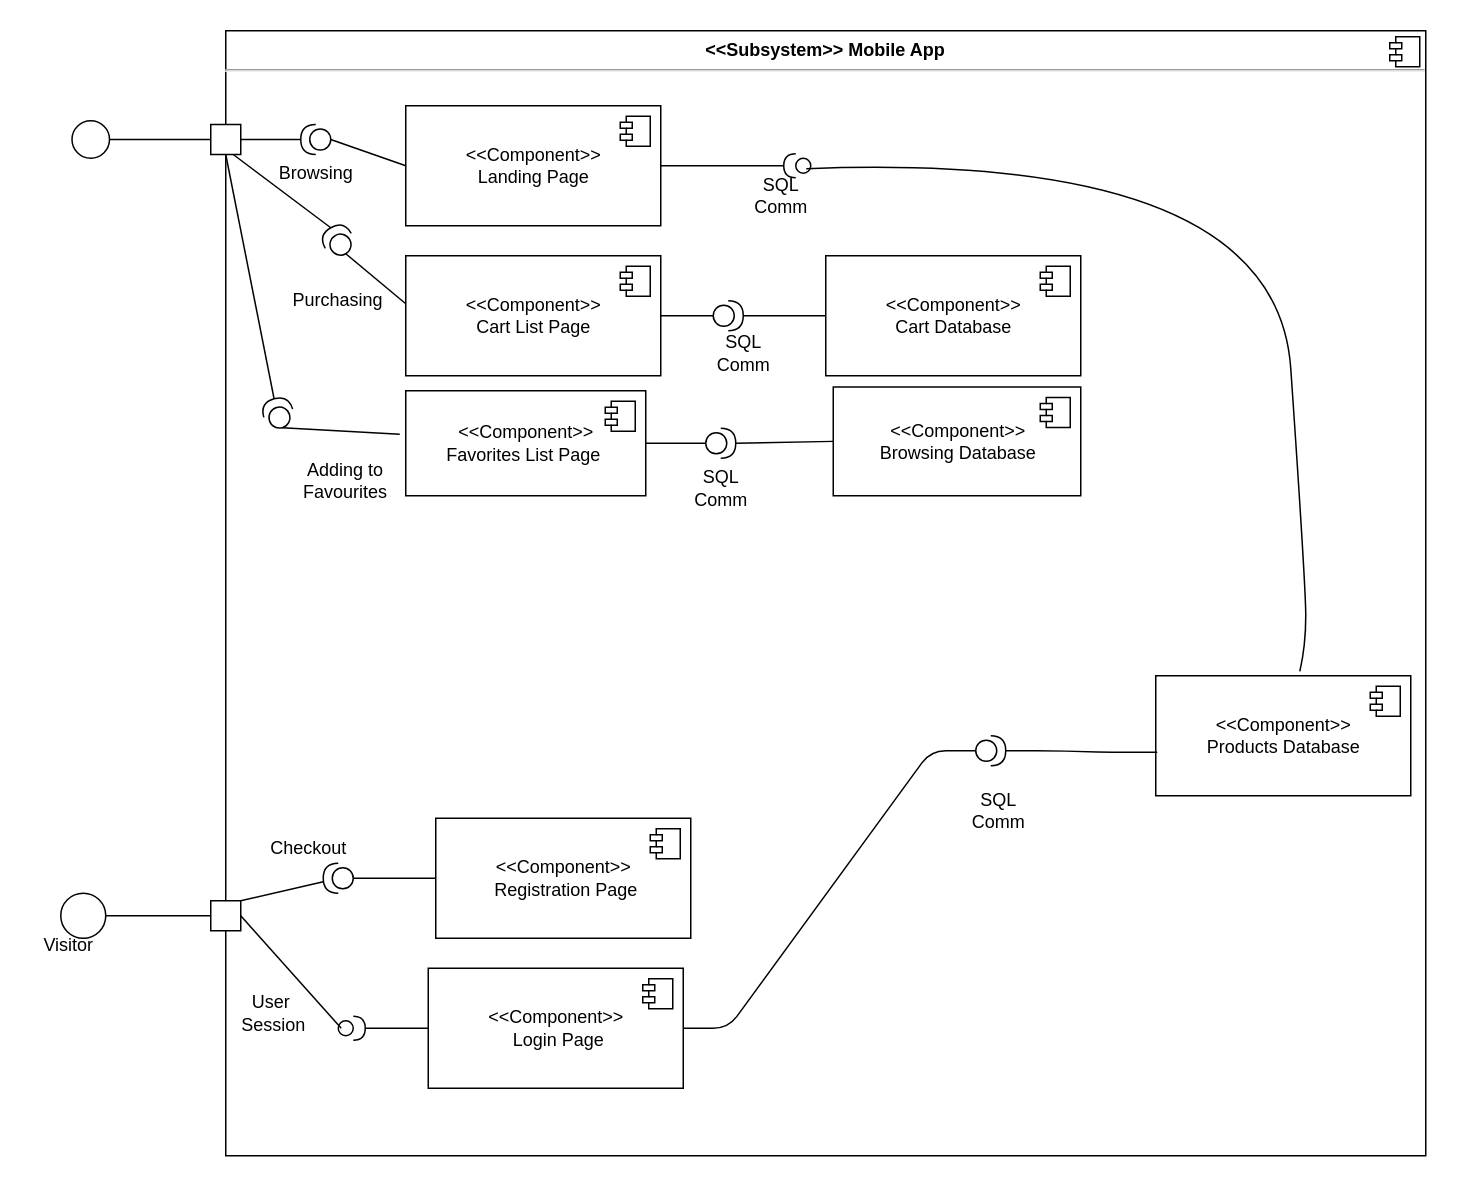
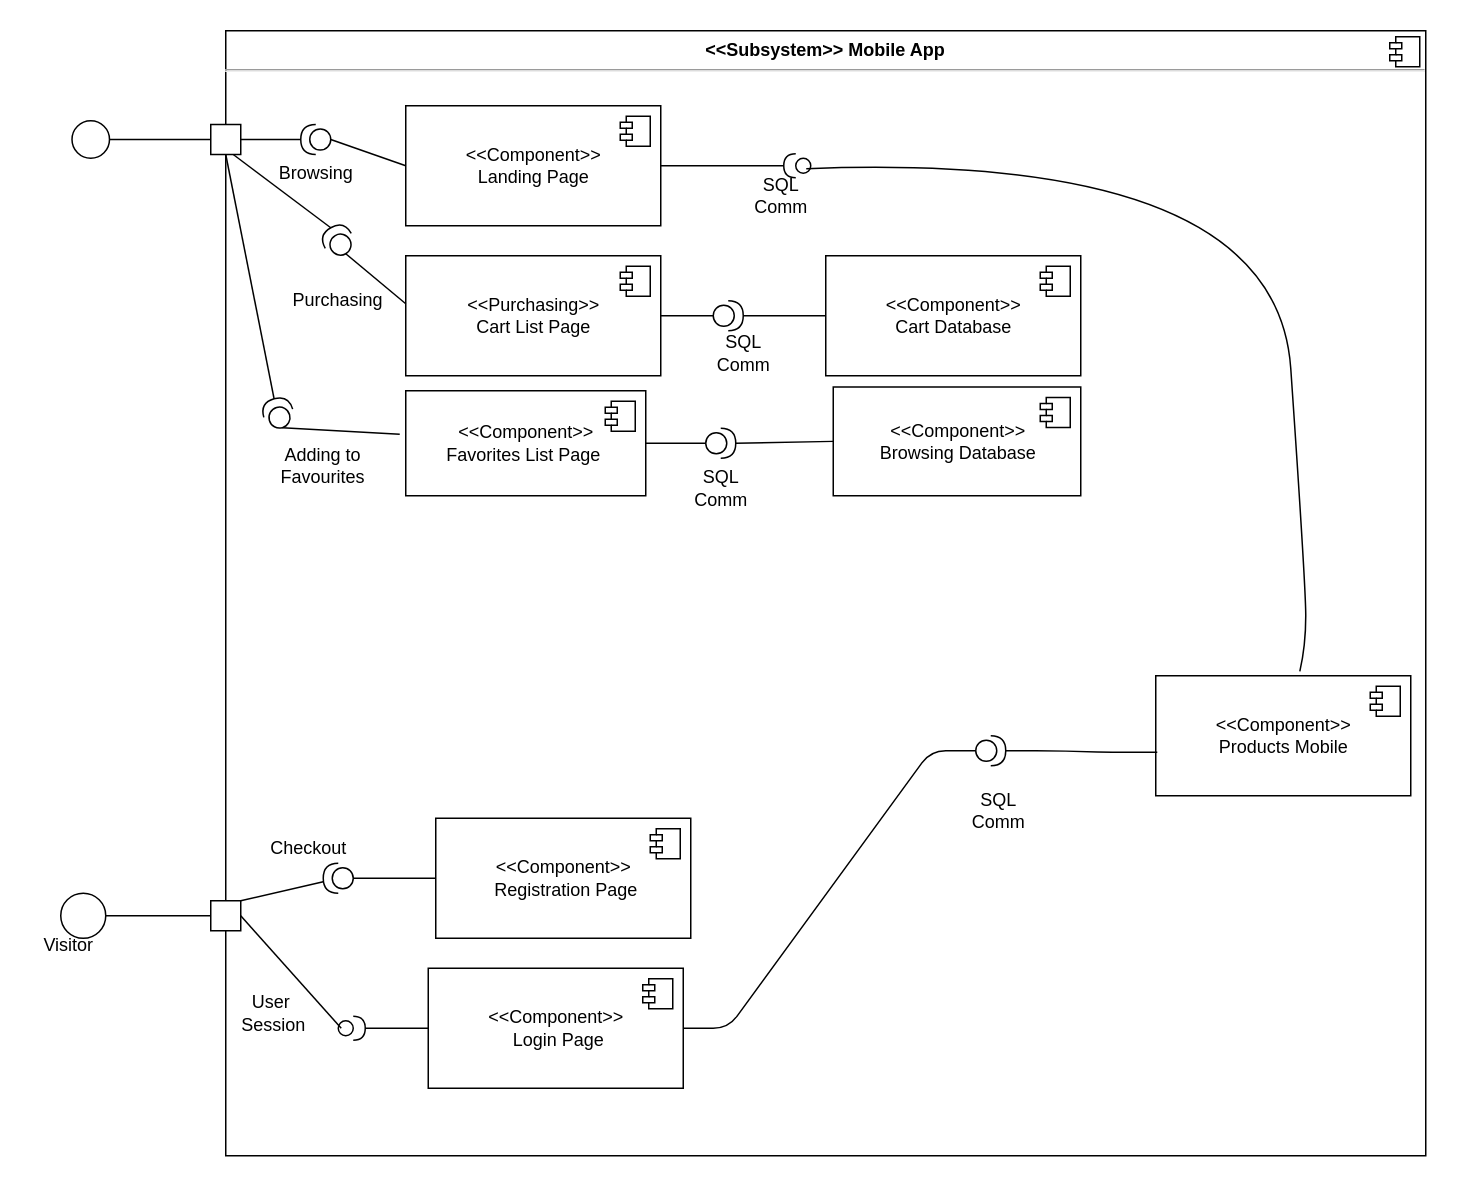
  <mxCell id="0" />
  <mxCell id="1" parent="0" />
  <mxCell id="2" value="&lt;p style=&quot;margin: 0px ; margin-top: 6px ; text-align: center&quot;&gt;&lt;b&gt;&amp;lt;&amp;lt;Subsystem&amp;gt;&amp;gt; Mobile App&lt;/b&gt;&lt;/p&gt;&lt;hr&gt;&lt;p style=&quot;margin: 0px ; margin-left: 8px&quot;&gt;&lt;br&gt;&lt;/p&gt;" style="align=left;overflow=fill;html=1;dropTarget=0;" parent="1" vertex="1"><mxGeometry x="150" y="20" width="800" height="750" as="geometry" /></mxCell>
  <mxCell id="3" value="" style="shape=component;jettyWidth=8;jettyHeight=4;" parent="2" vertex="1"><mxGeometry x="1" width="20" height="20" relative="1" as="geometry"><mxPoint x="-24" y="4" as="offset" /></mxGeometry></mxCell>
  <mxCell id="4" value="" style="ellipse;whiteSpace=wrap;html=1;fontFamily=Helvetica;fontSize=12;fontColor=#000000;align=center;strokeColor=#000000;fillColor=#ffffff;points=[];aspect=fixed;resizable=0;" parent="1" vertex="1"><mxGeometry x="530" y="105" width="10" height="10" as="geometry" /></mxCell>
  <mxCell id="5" value="&amp;lt;&amp;lt;Component&amp;gt;&amp;gt;&lt;br&gt;Landing Page" style="html=1;dropTarget=0;" parent="1" vertex="1"><mxGeometry x="270" y="70" width="170" height="80" as="geometry" /></mxCell>
  <mxCell id="6" value="" style="shape=module;jettyWidth=8;jettyHeight=4;" parent="5" vertex="1"><mxGeometry x="1" width="20" height="20" relative="1" as="geometry"><mxPoint x="-27" y="7" as="offset" /></mxGeometry></mxCell>
- <mxCell id="7" value="&amp;lt;&amp;lt;Component&amp;gt;&amp;gt;&lt;br&gt;Products Database" style="html=1;dropTarget=0;" parent="1" vertex="1"><mxGeometry x="770" y="450" width="170" height="80" as="geometry" /></mxCell>
+ <mxCell id="7" value="&amp;lt;&amp;lt;Component&amp;gt;&amp;gt;&lt;br&gt;Products Mobile" style="html=1;dropTarget=0;" parent="1" vertex="1"><mxGeometry x="770" y="450" width="170" height="80" as="geometry" /></mxCell>
  <mxCell id="8" value="" style="shape=module;jettyWidth=8;jettyHeight=4;" parent="7" vertex="1"><mxGeometry x="1" width="20" height="20" relative="1" as="geometry"><mxPoint x="-27" y="7" as="offset" /></mxGeometry></mxCell>
  <mxCell id="9" value="SQL&lt;br&gt;Comm" style="text;html=1;align=center;verticalAlign=middle;resizable=0;points=[];autosize=1;strokeColor=none;" parent="1" vertex="1"><mxGeometry x="495" y="115" width="50" height="30" as="geometry" /></mxCell>
  <mxCell id="10" value="" style="orthogonalLoop=1;jettySize=auto;html=1;endArrow=halfCircle;endFill=0;endSize=6;strokeWidth=1;exitX=1;exitY=0.5;exitDx=0;exitDy=0;" parent="1" source="5" target="4" edge="1"><mxGeometry relative="1" as="geometry"><mxPoint x="600" y="165" as="sourcePoint" /><mxPoint x="405" y="150" as="targetPoint" /><Array as="points" /></mxGeometry></mxCell>
  <mxCell id="11" value="" style="ellipse;whiteSpace=wrap;html=1;aspect=fixed;" parent="1" vertex="1"><mxGeometry x="47.5" y="80" width="25" height="25" as="geometry" /></mxCell>
  <mxCell id="12" value="" style="endArrow=none;html=1;exitX=1;exitY=0.5;exitDx=0;exitDy=0;entryX=0;entryY=0.5;entryDx=0;entryDy=0;" parent="1" source="11" target="13" edge="1"><mxGeometry width="50" height="50" relative="1" as="geometry"><mxPoint x="60" y="190" as="sourcePoint" /><mxPoint x="110" y="140" as="targetPoint" /></mxGeometry></mxCell>
  <mxCell id="13" value="" style="whiteSpace=wrap;html=1;aspect=fixed;" parent="1" vertex="1"><mxGeometry y="82.5" width="20" height="20" as="geometry" x="140" /></mxCell>
  <mxCell id="14" value="" style="endArrow=none;html=1;exitX=1;exitY=0.5;exitDx=0;exitDy=0;" parent="1" source="13" target="15" edge="1"><mxGeometry width="50" height="50" relative="1" as="geometry"><mxPoint x="105" y="102.5" as="sourcePoint" /><mxPoint x="70" y="160" as="targetPoint" /></mxGeometry></mxCell>
  <mxCell id="15" value="" style="shape=providedRequiredInterface;html=1;verticalLabelPosition=bottom;rotation=-180;" parent="1" vertex="1"><mxGeometry x="200" y="82.5" width="20" height="20" as="geometry" /></mxCell>
  <mxCell id="16" value="" style="endArrow=none;html=1;exitX=0;exitY=0.5;exitDx=0;exitDy=0;entryX=0;entryY=0.5;entryDx=0;entryDy=0;entryPerimeter=0;" parent="1" source="5" target="15" edge="1"><mxGeometry width="50" height="50" relative="1" as="geometry"><mxPoint x="170" y="102.5" as="sourcePoint" /><mxPoint x="220" y="102.5" as="targetPoint" /></mxGeometry></mxCell>
  <mxCell id="17" value="Browsing" style="text;html=1;align=center;verticalAlign=middle;resizable=0;points=[];autosize=1;strokeColor=none;" parent="1" vertex="1"><mxGeometry x="180" y="105" width="60" height="20" as="geometry" /></mxCell>
  <mxCell id="18" value="" style="shape=providedRequiredInterface;html=1;verticalLabelPosition=bottom;rotation=-180;" parent="1" vertex="1"><mxGeometry x="215" y="575" width="20" height="20" as="geometry" /></mxCell>
  <mxCell id="19" value="" style="endArrow=none;html=1;exitX=0;exitY=0.5;exitDx=0;exitDy=0;entryX=0;entryY=0.5;entryDx=0;entryDy=0;entryPerimeter=0;" parent="1" source="20" target="18" edge="1"><mxGeometry width="50" height="50" relative="1" as="geometry"><mxPoint x="260" y="200" as="sourcePoint" /><mxPoint x="200" y="210" as="targetPoint" /></mxGeometry></mxCell>
  <mxCell id="20" value="&amp;lt;&amp;lt;Component&amp;gt;&amp;gt;&lt;br&gt;&amp;nbsp;Registration Page" style="html=1;dropTarget=0;" parent="1" vertex="1"><mxGeometry x="290" y="545" width="170" height="80" as="geometry" /></mxCell>
  <mxCell id="21" value="" style="shape=module;jettyWidth=8;jettyHeight=4;" parent="20" vertex="1"><mxGeometry x="1" width="20" height="20" relative="1" as="geometry"><mxPoint x="-27" y="7" as="offset" /></mxGeometry></mxCell>
  <mxCell id="22" value="Checkout" style="text;html=1;align=center;verticalAlign=middle;resizable=0;points=[];autosize=1;strokeColor=none;" parent="1" vertex="1"><mxGeometry x="170" y="555" width="70" height="20" as="geometry" /></mxCell>
  <mxCell id="23" value="" style="ellipse;whiteSpace=wrap;html=1;aspect=fixed;" parent="1" vertex="1"><mxGeometry x="40" y="595" width="30" height="30" as="geometry" /></mxCell>
  <mxCell id="24" value="" style="endArrow=none;html=1;exitX=1;exitY=0.5;exitDx=0;exitDy=0;" parent="1" source="23" target="25" edge="1"><mxGeometry width="50" height="50" relative="1" as="geometry"><mxPoint x="410" y="500" as="sourcePoint" /><mxPoint x="460" y="450" as="targetPoint" /></mxGeometry></mxCell>
  <mxCell id="25" value="" style="whiteSpace=wrap;html=1;aspect=fixed;" parent="1" vertex="1"><mxGeometry y="600" width="20" height="20" as="geometry" x="140" /></mxCell>
  <mxCell id="26" value="&amp;lt;&amp;lt;Component&amp;gt;&amp;gt;&lt;br&gt;&amp;nbsp;Login Page" style="html=1;dropTarget=0;" parent="1" vertex="1"><mxGeometry x="285" y="645" width="170" height="80" as="geometry" /></mxCell>
  <mxCell id="27" value="" style="shape=module;jettyWidth=8;jettyHeight=4;" parent="26" vertex="1"><mxGeometry x="1" width="20" height="20" relative="1" as="geometry"><mxPoint x="-27" y="7" as="offset" /></mxGeometry></mxCell>
  <mxCell id="28" value="" style="orthogonalLoop=1;jettySize=auto;html=1;endArrow=halfCircle;endFill=0;endSize=6;strokeWidth=1;exitX=0;exitY=0.5;exitDx=0;exitDy=0;" parent="1" source="26" target="29" edge="1"><mxGeometry relative="1" as="geometry"><mxPoint x="460" y="375" as="sourcePoint" /><mxPoint x="440" y="375" as="targetPoint" /></mxGeometry></mxCell>
  <mxCell id="29" value="" style="ellipse;whiteSpace=wrap;html=1;fontFamily=Helvetica;fontSize=12;fontColor=#000000;align=center;strokeColor=#000000;fillColor=#ffffff;points=[];aspect=fixed;resizable=0;" parent="1" vertex="1"><mxGeometry x="225" y="680" width="10" height="10" as="geometry" /></mxCell>
  <mxCell id="30" value="User&lt;br&gt;&amp;nbsp;Session" style="text;html=1;align=center;verticalAlign=middle;resizable=0;points=[];autosize=1;strokeColor=none;" parent="1" vertex="1"><mxGeometry x="150" y="660" width="60" height="30" as="geometry" /></mxCell>
  <mxCell id="31" value="Visitor" style="text;html=1;align=center;verticalAlign=middle;resizable=0;points=[];autosize=1;strokeColor=none;" parent="1" vertex="1"><mxGeometry x="20" y="620" width="50" height="20" as="geometry" /></mxCell>
  <mxCell id="32" value="&amp;lt;&amp;lt;Component&amp;gt;&amp;gt;&lt;br&gt;Browsing Database" style="html=1;dropTarget=0;" vertex="1" parent="1"><mxGeometry x="555" y="257.5" width="165" height="72.5" as="geometry" /></mxCell>
  <mxCell id="33" value="" style="shape=module;jettyWidth=8;jettyHeight=4;" vertex="1" parent="32"><mxGeometry x="1" width="20" height="20" relative="1" as="geometry"><mxPoint x="-27" y="7" as="offset" /></mxGeometry></mxCell>
  <mxCell id="34" value="&amp;lt;&amp;lt;Component&amp;gt;&amp;gt;&lt;br&gt;Cart&amp;nbsp;Database" style="html=1;dropTarget=0;" vertex="1" parent="1"><mxGeometry x="550" y="170" width="170" height="80" as="geometry" /></mxCell>
  <mxCell id="35" value="" style="shape=module;jettyWidth=8;jettyHeight=4;" vertex="1" parent="34"><mxGeometry x="1" width="20" height="20" relative="1" as="geometry"><mxPoint x="-27" y="7" as="offset" /></mxGeometry></mxCell>
- <mxCell id="36" value="&amp;lt;&amp;lt;Component&amp;gt;&amp;gt;&lt;br&gt;Cart List Page" style="html=1;dropTarget=0;" vertex="1" parent="1"><mxGeometry x="270" y="170" width="170" height="80" as="geometry" /></mxCell>
+ <mxCell id="36" value="&amp;lt;&amp;lt;Purchasing&amp;gt;&amp;gt;&lt;br&gt;Cart List Page" style="html=1;dropTarget=0;" vertex="1" parent="1"><mxGeometry x="270" y="170" width="170" height="80" as="geometry" /></mxCell>
  <mxCell id="37" value="" style="shape=module;jettyWidth=8;jettyHeight=4;" vertex="1" parent="36"><mxGeometry x="1" width="20" height="20" relative="1" as="geometry"><mxPoint x="-27" y="7" as="offset" /></mxGeometry></mxCell>
  <mxCell id="38" value="&amp;lt;&amp;lt;Component&amp;gt;&amp;gt;&lt;br&gt;Favorites List Page&amp;nbsp;" style="html=1;dropTarget=0;" vertex="1" parent="1"><mxGeometry x="270" y="260" width="160" height="70" as="geometry" /></mxCell>
  <mxCell id="39" value="" style="shape=module;jettyWidth=8;jettyHeight=4;" vertex="1" parent="38"><mxGeometry x="1" width="20" height="20" relative="1" as="geometry"><mxPoint x="-27" y="7" as="offset" /></mxGeometry></mxCell>
  <mxCell id="40" value="" style="shape=providedRequiredInterface;html=1;verticalLabelPosition=bottom;rotation=-120;" vertex="1" parent="1"><mxGeometry x="215" y="150" width="20" height="20" as="geometry" /></mxCell>
  <mxCell id="41" value="" style="endArrow=none;html=1;entryX=0.75;entryY=1;entryDx=0;entryDy=0;exitX=1;exitY=0.5;exitDx=0;exitDy=0;exitPerimeter=0;" edge="1" parent="1" source="40" target="13"><mxGeometry width="50" height="50" relative="1" as="geometry"><mxPoint x="180" y="200" as="sourcePoint" /><mxPoint x="230" y="150" as="targetPoint" /></mxGeometry></mxCell>
  <mxCell id="42" value="" style="endArrow=none;html=1;exitX=0;exitY=0.5;exitDx=0;exitDy=0;exitPerimeter=0;" edge="1" parent="1" source="40"><mxGeometry width="50" height="50" relative="1" as="geometry"><mxPoint x="220" y="220" as="sourcePoint" /><mxPoint x="270" y="202" as="targetPoint" /></mxGeometry></mxCell>
  <mxCell id="43" value="Purchasing" style="text;html=1;strokeColor=none;fillColor=none;align=center;verticalAlign=middle;whiteSpace=wrap;rounded=0;" vertex="1" parent="1"><mxGeometry x="205" y="190" width="40" height="20" as="geometry" /></mxCell>
  <mxCell id="44" value="" style="shape=providedRequiredInterface;html=1;verticalLabelPosition=bottom;" vertex="1" parent="1"><mxGeometry x="475" y="200" width="20" height="20" as="geometry" /></mxCell>
  <mxCell id="45" value="" style="endArrow=none;html=1;entryX=1;entryY=0.5;entryDx=0;entryDy=0;exitX=0.2;exitY=0.5;exitDx=0;exitDy=0;exitPerimeter=0;" edge="1" parent="1" source="29" target="25"><mxGeometry width="50" height="50" relative="1" as="geometry"><mxPoint x="180" y="630" as="sourcePoint" /><mxPoint x="230" y="580" as="targetPoint" /></mxGeometry></mxCell>
  <mxCell id="46" value="" style="endArrow=none;html=1;entryX=0.5;entryY=1;entryDx=0;entryDy=0;exitX=1;exitY=0.5;exitDx=0;exitDy=0;exitPerimeter=0;" edge="1" parent="1" source="47" target="13"><mxGeometry width="50" height="50" relative="1" as="geometry"><mxPoint x="170" y="250" as="sourcePoint" /><mxPoint x="220" y="200" as="targetPoint" /></mxGeometry></mxCell>
  <mxCell id="47" value="" style="shape=providedRequiredInterface;html=1;verticalLabelPosition=bottom;rotation=-106;" vertex="1" parent="1"><mxGeometry x="175" y="265" width="20" height="20" as="geometry" /></mxCell>
  <mxCell id="48" value="" style="endArrow=none;html=1;entryX=0;entryY=0.5;entryDx=0;entryDy=0;entryPerimeter=0;exitX=-0.025;exitY=0.414;exitDx=0;exitDy=0;exitPerimeter=0;" edge="1" parent="1" source="38" target="47"><mxGeometry width="50" height="50" relative="1" as="geometry"><mxPoint x="190" y="370" as="sourcePoint" /><mxPoint x="240" y="320" as="targetPoint" /></mxGeometry></mxCell>
- <mxCell id="49" value="Adding to Favourites&lt;br&gt;" style="text;html=1;strokeColor=none;fillColor=none;align=center;verticalAlign=middle;whiteSpace=wrap;rounded=0;" vertex="1" parent="1"><mxGeometry x="210" y="310" width="40" height="20" as="geometry" /></mxCell>
+ <mxCell id="49" value="Adding to Favourites&lt;br&gt;" style="text;html=1;strokeColor=none;fillColor=none;align=center;verticalAlign=middle;whiteSpace=wrap;rounded=0;" vertex="1" parent="1"><mxGeometry x="195" y="300" width="40" height="20" as="geometry" /></mxCell>
  <mxCell id="50" value="" style="endArrow=none;html=1;exitX=1;exitY=0.5;exitDx=0;exitDy=0;exitPerimeter=0;" edge="1" parent="1" source="44" target="34"><mxGeometry width="50" height="50" relative="1" as="geometry"><mxPoint x="560" y="310" as="sourcePoint" /><mxPoint x="610" y="260" as="targetPoint" /></mxGeometry></mxCell>
  <mxCell id="51" value="" style="endArrow=none;html=1;entryX=0;entryY=0.5;entryDx=0;entryDy=0;entryPerimeter=0;exitX=1;exitY=0.5;exitDx=0;exitDy=0;" edge="1" parent="1" source="36" target="44"><mxGeometry width="50" height="50" relative="1" as="geometry"><mxPoint x="470" y="240" as="sourcePoint" /><mxPoint x="520" y="190" as="targetPoint" /></mxGeometry></mxCell>
  <mxCell id="52" value="" style="shape=providedRequiredInterface;html=1;verticalLabelPosition=bottom;" vertex="1" parent="1"><mxGeometry x="470" y="285" width="20" height="20" as="geometry" /></mxCell>
  <mxCell id="53" value="" style="endArrow=none;html=1;exitX=1;exitY=0.5;exitDx=0;exitDy=0;exitPerimeter=0;entryX=0;entryY=0.5;entryDx=0;entryDy=0;" edge="1" parent="1" source="52" target="32"><mxGeometry width="50" height="50" relative="1" as="geometry"><mxPoint x="490" y="380" as="sourcePoint" /><mxPoint x="540" y="330" as="targetPoint" /></mxGeometry></mxCell>
  <mxCell id="54" value="" style="endArrow=none;html=1;entryX=0;entryY=0.5;entryDx=0;entryDy=0;entryPerimeter=0;exitX=1;exitY=0.5;exitDx=0;exitDy=0;" edge="1" parent="1" source="38" target="52"><mxGeometry width="50" height="50" relative="1" as="geometry"><mxPoint x="390" y="430" as="sourcePoint" /><mxPoint x="440" y="380" as="targetPoint" /></mxGeometry></mxCell>
  <mxCell id="55" value="" style="endArrow=none;html=1;exitX=1;exitY=0;exitDx=0;exitDy=0;" edge="1" parent="1" source="25" target="18"><mxGeometry width="50" height="50" relative="1" as="geometry"><mxPoint x="190" y="620" as="sourcePoint" /><mxPoint x="240" y="570" as="targetPoint" /></mxGeometry></mxCell>
  <mxCell id="56" value="SQL&lt;br&gt;Comm" style="text;html=1;align=center;verticalAlign=middle;resizable=0;points=[];autosize=1;strokeColor=none;" vertex="1" parent="1"><mxGeometry x="470" y="220" width="50" height="30" as="geometry" /></mxCell>
  <mxCell id="57" value="SQL&lt;br&gt;Comm" style="text;html=1;align=center;verticalAlign=middle;resizable=0;points=[];autosize=1;strokeColor=none;" vertex="1" parent="1"><mxGeometry x="455" y="310" width="50" height="30" as="geometry" /></mxCell>
  <mxCell id="58" value="" style="shape=providedRequiredInterface;html=1;verticalLabelPosition=bottom;" vertex="1" parent="1"><mxGeometry x="650" y="490" width="20" height="20" as="geometry" /></mxCell>
  <mxCell id="59" value="" style="edgeStyle=entityRelationEdgeStyle;fontSize=12;html=1;endArrow=none;endFill=0;startArrow=none;exitX=1;exitY=0.5;exitDx=0;exitDy=0;startFill=0;" edge="1" parent="1" source="26"><mxGeometry width="100" height="100" relative="1" as="geometry"><mxPoint x="460" y="710" as="sourcePoint" /><mxPoint x="650" y="500" as="targetPoint" /></mxGeometry></mxCell>
  <mxCell id="60" value="" style="edgeStyle=entityRelationEdgeStyle;fontSize=12;html=1;endArrow=none;endFill=0;entryX=0.006;entryY=0.638;entryDx=0;entryDy=0;entryPerimeter=0;" edge="1" parent="1" target="7"><mxGeometry width="100" height="100" relative="1" as="geometry"><mxPoint x="670" y="500" as="sourcePoint" /><mxPoint x="770" y="400" as="targetPoint" /></mxGeometry></mxCell>
  <mxCell id="61" value="SQL&lt;br&gt;Comm" style="text;html=1;align=center;verticalAlign=middle;resizable=0;points=[];autosize=1;strokeColor=none;" vertex="1" parent="1"><mxGeometry x="640" y="525" width="50" height="30" as="geometry" /></mxCell>
  <mxCell id="62" value="" style="curved=1;endArrow=none;html=1;exitX=0.565;exitY=-0.037;exitDx=0;exitDy=0;exitPerimeter=0;entryX=0.84;entryY=-0.1;entryDx=0;entryDy=0;entryPerimeter=0;endFill=0;" edge="1" parent="1" source="7" target="9"><mxGeometry width="50" height="50" relative="1" as="geometry"><mxPoint x="870" y="440" as="sourcePoint" /><mxPoint x="920" y="390" as="targetPoint" /><Array as="points"><mxPoint x="870" y="430" /><mxPoint x="870" y="390" /><mxPoint x="850" y="100" /></Array></mxGeometry></mxCell>
